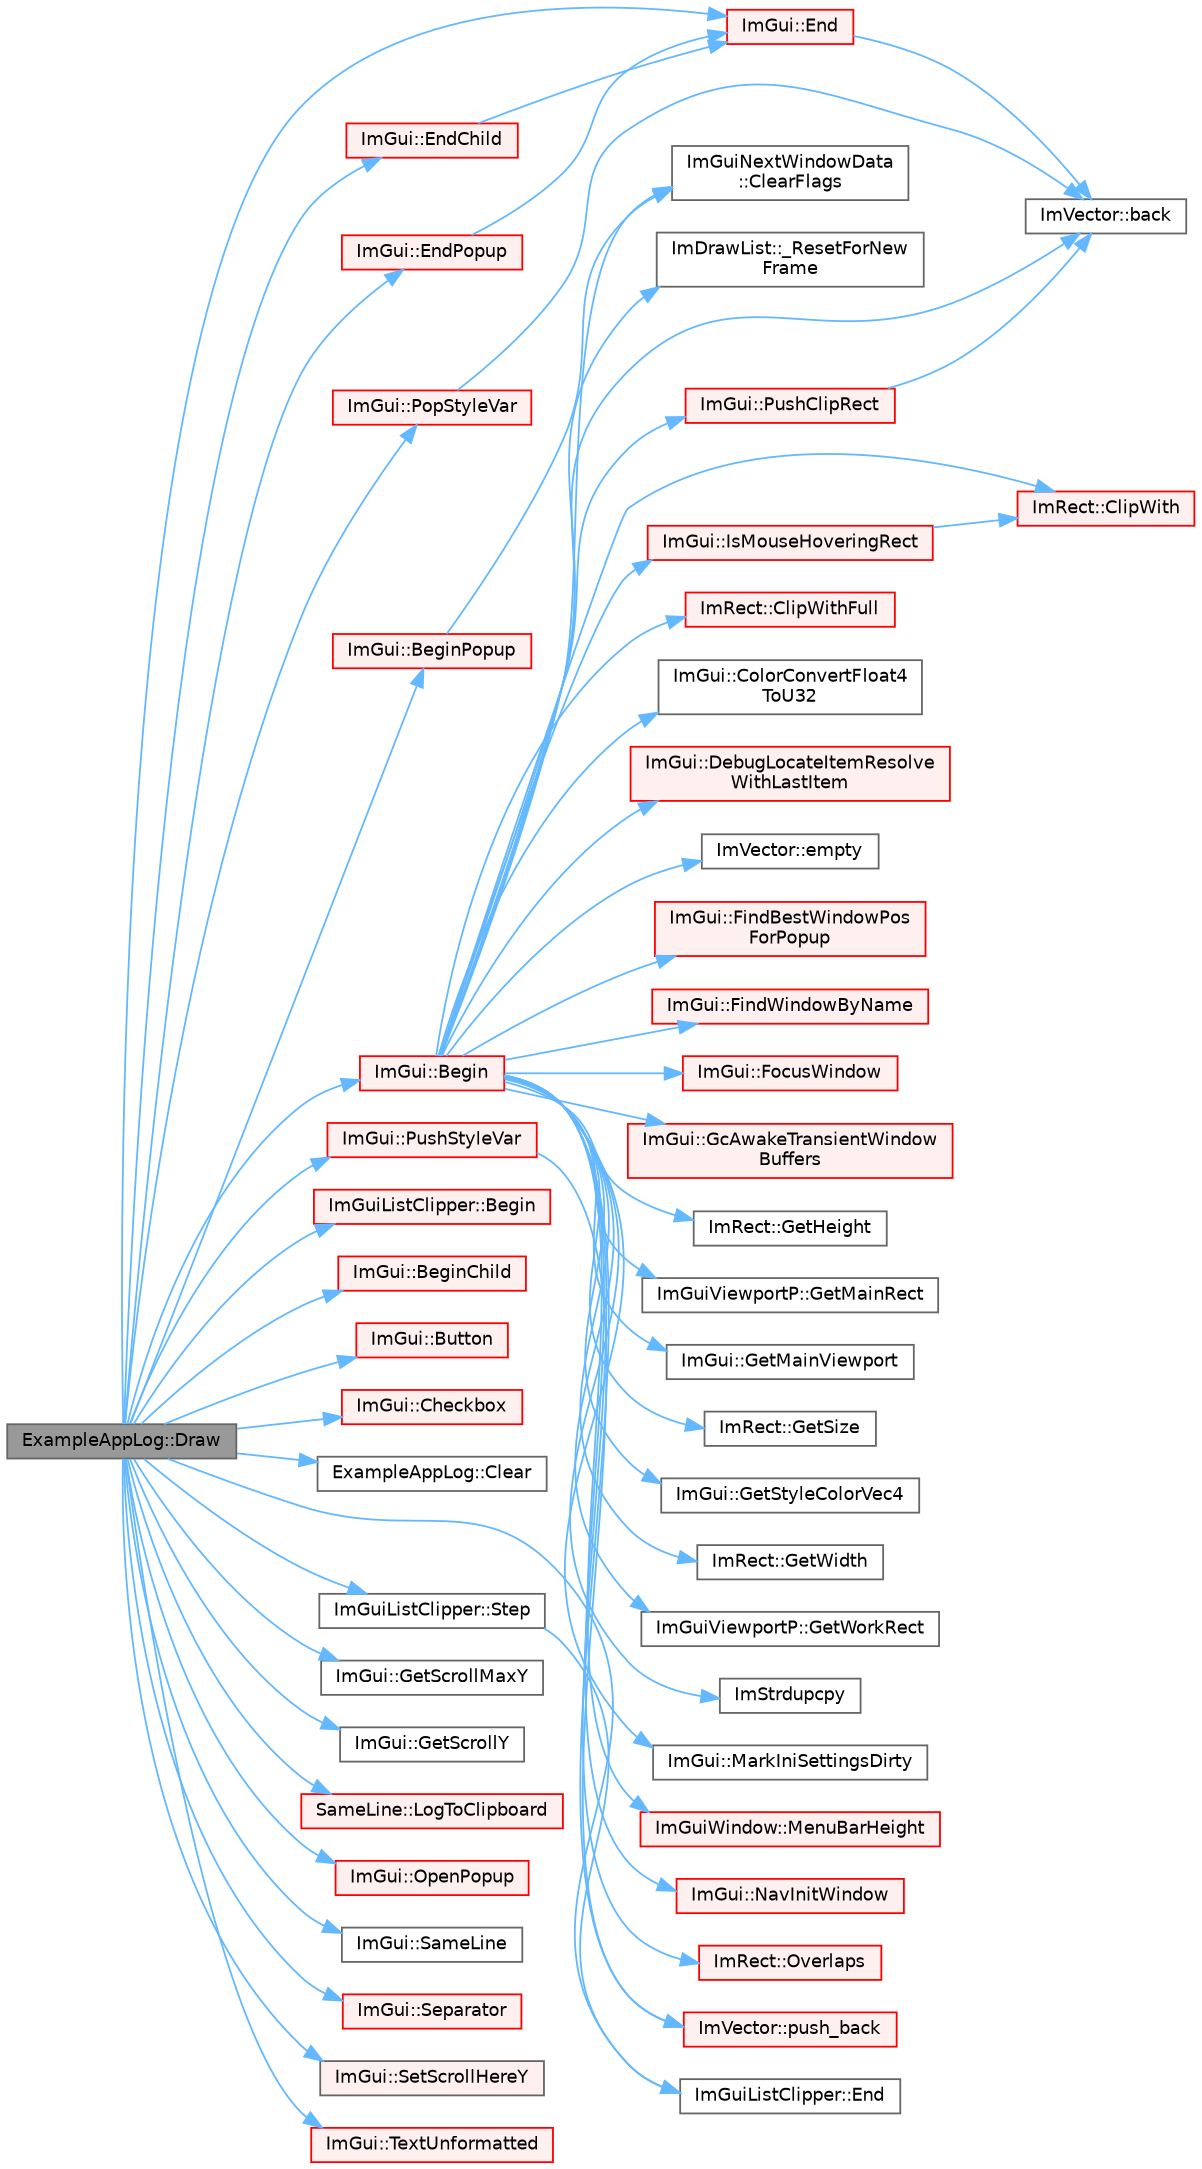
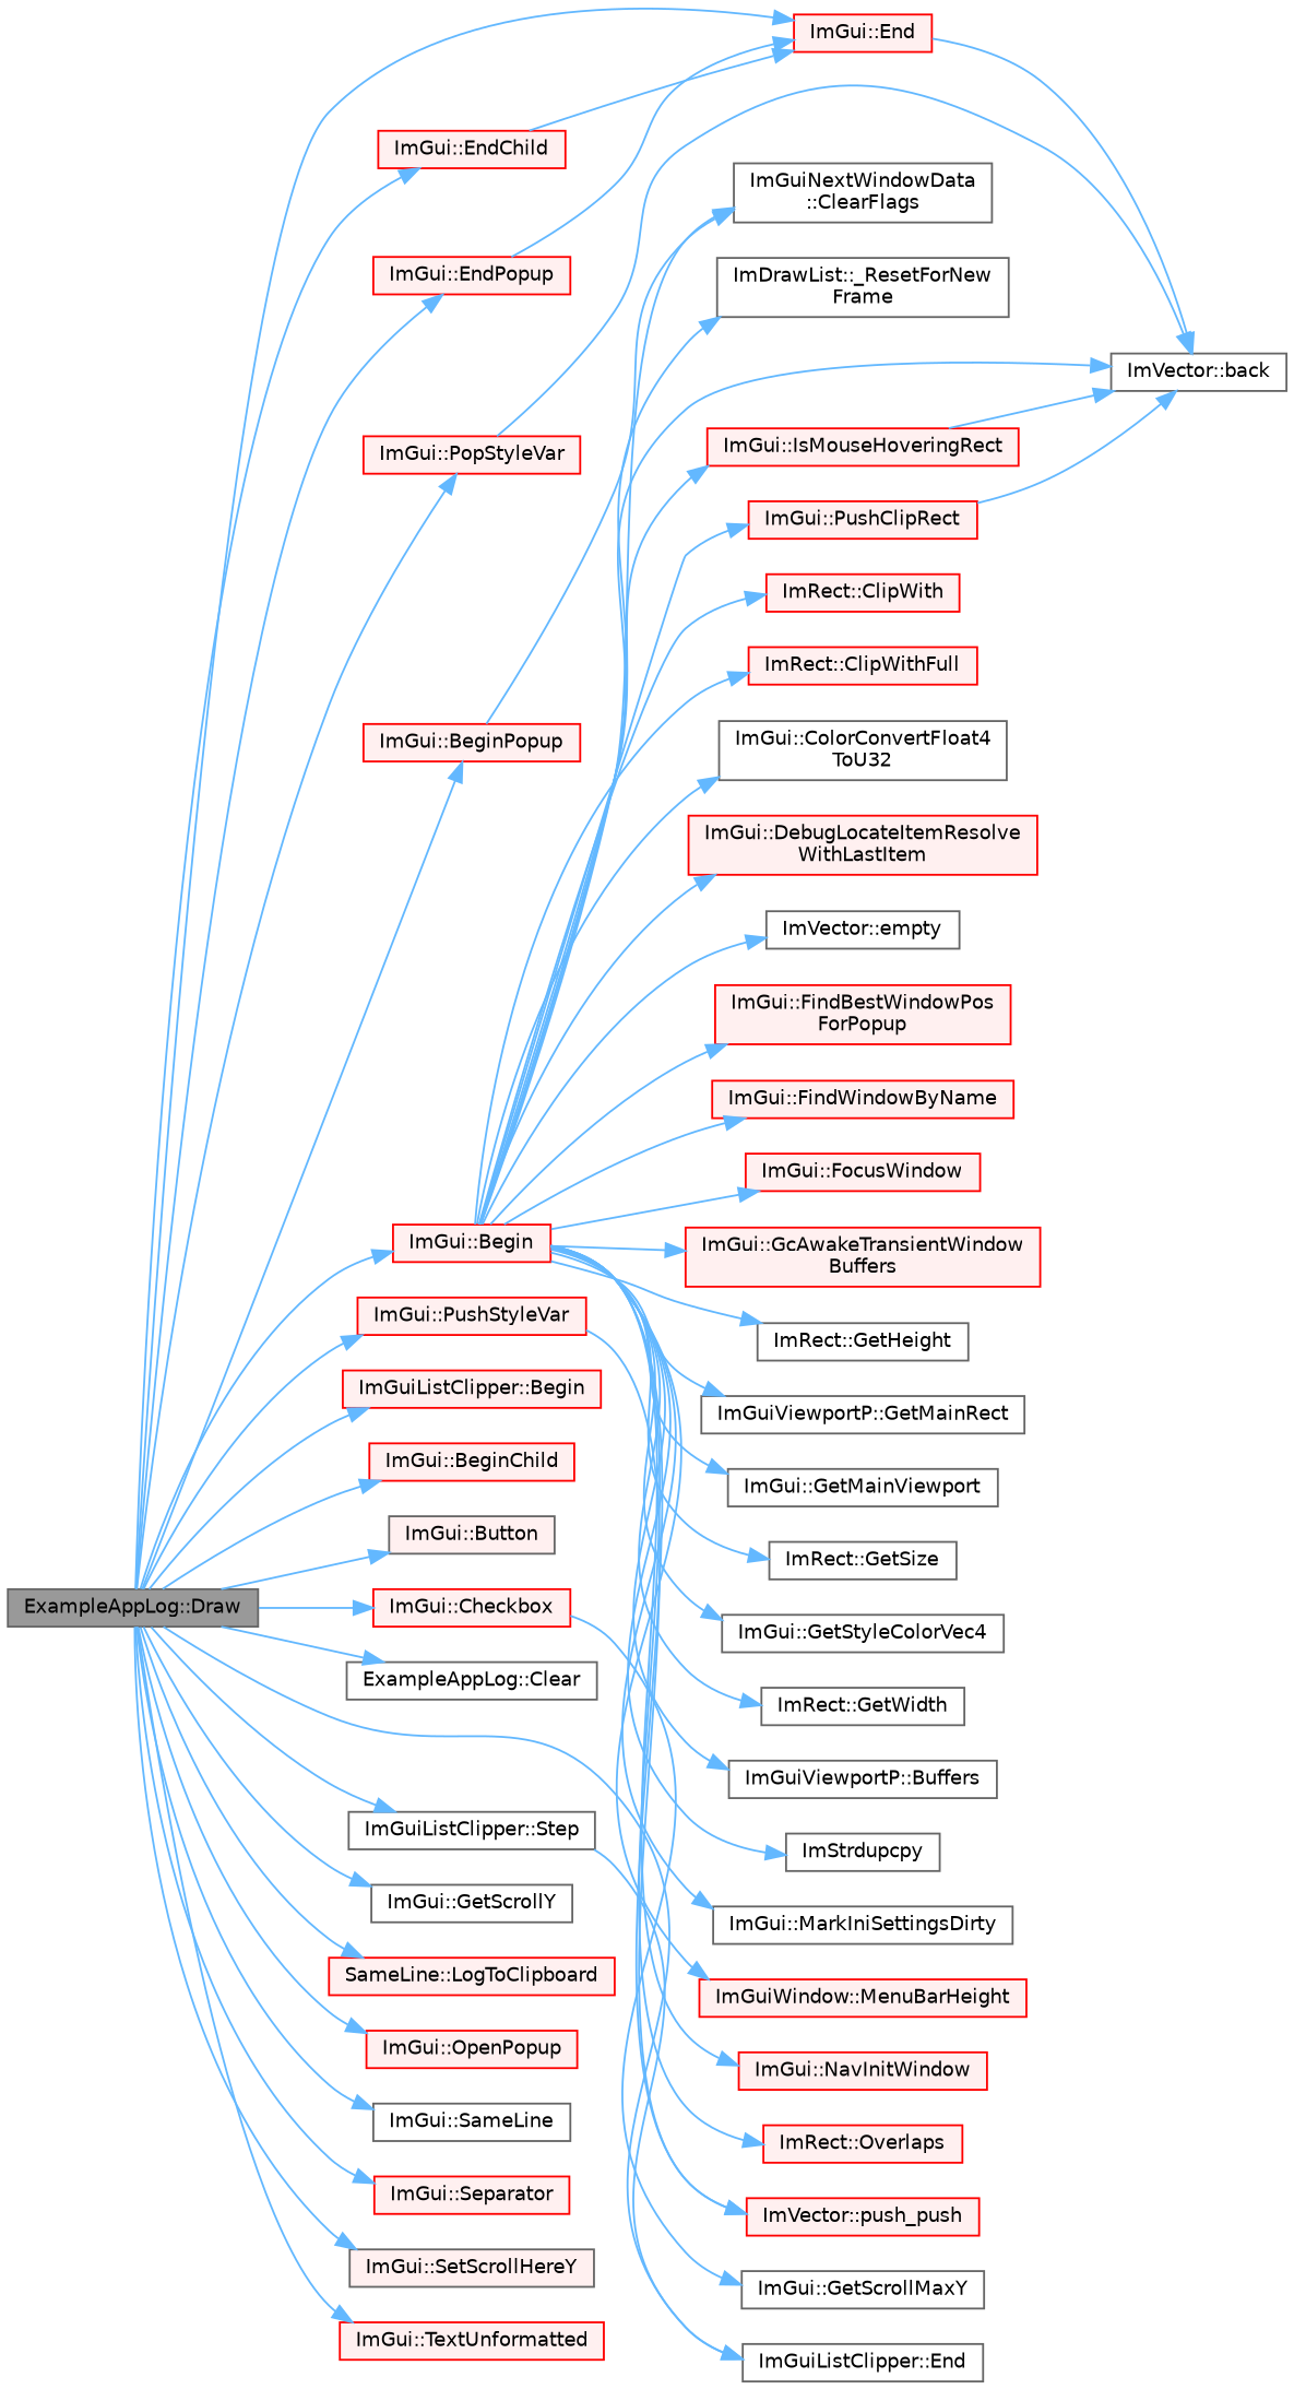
  digraph {
    rankdir=LR
    node [color=red fillcolor="#FFF0F0" fontname=Helvetica fontsize=10 shape=box style=filled]
    edge [color=steelblue1 fontname=Helvetica fontsize=10 labelfontname=Helvetica labelfontsize=10 style=solid]
    n1 [color=gray40 fillcolor=grey60 fontcolor=black height=0.2 label="ExampleAppLog::Draw" width=0.4]
    n2 [height=0.2 label="ImGui::Begin" width=0.4]
    n3 [height=0.2 label="ImGuiListClipper::Begin" width=0.4]
    n4 [height=0.2 label="ImGui::BeginChild" width=0.4]
    n5 [height=0.2 label="ImGui::BeginPopup" width=0.4]
-   n6 [height=0.2 label="ImGui::Button" width=0.4]
+   n6 [color=grey40 height=0.2 label="ImGui::Button" width=0.4]
    n7 [height=0.2 label="ImGui::Checkbox" width=0.4]
    n8 [color=grey40 fillcolor=white height=0.2 label="ExampleAppLog::Clear" width=0.4]
    n9 [height=0.2 label="ImGui::End" width=0.4]
    n10 [color=grey40 fillcolor=white height=0.2 label="ImGuiListClipper::End" width=0.4]
    n11 [height=0.2 label="ImGui::EndChild" width=0.4]
    n12 [height=0.2 label="ImGui::EndPopup" width=0.4]
    n13 [color=grey40 fillcolor=white height=0.2 label="ImGui::GetScrollMaxY" width=0.4]
    n14 [color=grey40 fillcolor=white height=0.2 label="ImGui::GetScrollY" width=0.4]
    n15 [height=0.2 label="SameLine::LogToClipboard" width=0.4]
    n16 [height=0.2 label="ImGui::OpenPopup" width=0.4]
    n17 [height=0.2 label="ImGui::PopStyleVar" width=0.4]
    n18 [height=0.2 label="ImGui::PushStyleVar" width=0.4]
    n19 [color=grey40 fillcolor=white height=0.2 label="ImGui::SameLine" width=0.4]
    n20 [height=0.2 label="ImGui::Separator" width=0.4]
    n21 [color=grey40 height=0.2 label="ImGui::SetScrollHereY" width=0.4]
    n22 [color=grey40 fillcolor=white height=0.2 label="ImGuiListClipper::Step" width=0.4]
    n23 [height=0.2 label="ImGui::TextUnformatted" width=0.4]
    n24 [color=grey40 fillcolor=white height=0.2 label="ImDrawList::_ResetForNew\lFrame" width=0.4]
    n25 [color=grey40 fillcolor=white height=0.2 label="ImVector::back" width=0.4]
    n26 [color=grey40 fillcolor=white height=0.2 label="ImGuiNextWindowData\l::ClearFlags" width=0.4]
    n27 [height=0.2 label="ImRect::ClipWith" width=0.4]
    n28 [height=0.2 label="ImRect::ClipWithFull" width=0.4]
    n29 [color=grey40 fillcolor=white height=0.2 label="ImGui::ColorConvertFloat4\lToU32" width=0.4]
    n30 [height=0.2 label="ImGui::DebugLocateItemResolve\lWithLastItem" width=0.4]
    n31 [color=grey40 fillcolor=white height=0.2 label="ImVector::empty" width=0.4]
    n32 [height=0.2 label="ImGui::FindBestWindowPos\lForPopup" width=0.4]
    n33 [height=0.2 label="ImGui::FindWindowByName" width=0.4]
    n34 [height=0.2 label="ImGui::FocusWindow" width=0.4]
    n35 [height=0.2 label="ImGui::GcAwakeTransientWindow\lBuffers" width=0.4]
    n36 [color=grey40 fillcolor=white height=0.2 label="ImRect::GetHeight" width=0.4]
    n37 [color=grey40 fillcolor=white height=0.2 label="ImGuiViewportP::GetMainRect" width=0.4]
    n38 [color=grey40 fillcolor=white height=0.2 label="ImGui::GetMainViewport" width=0.4]
    n39 [color=grey40 fillcolor=white height=0.2 label="ImRect::GetSize" width=0.4]
    n40 [color=grey40 fillcolor=white height=0.2 label="ImGui::GetStyleColorVec4" width=0.4]
    n41 [color=grey40 fillcolor=white height=0.2 label="ImRect::GetWidth" width=0.4]
-   n42 [color=grey40 fillcolor=white height=0.2 label="ImGuiViewportP::GetWorkRect" width=0.4]
+   n42 [color=grey40 fillcolor=white height=0.2 label="ImGuiViewportP::Buffers" width=0.4]
    n43 [color=grey40 fillcolor=white height=0.2 label=ImStrdupcpy width=0.4]
    n44 [height=0.2 label="ImGui::IsMouseHoveringRect" width=0.4]
    n45 [color=grey40 fillcolor=white height=0.2 label="ImGui::MarkIniSettingsDirty" width=0.4]
    n46 [height=0.2 label="ImGuiWindow::MenuBarHeight" width=0.4]
    n47 [height=0.2 label="ImGui::NavInitWindow" width=0.4]
    n48 [height=0.2 label="ImRect::Overlaps" width=0.4]
-   n49 [height=0.2 label="ImVector::push_back" width=0.4]
+   n49 [height=0.2 label="ImVector::push_push" width=0.4]
    n50 [height=0.2 label="ImGui::PushClipRect" width=0.4]
    n1 -> n2
    n1 -> n3
    n1 -> n4
    n1 -> n5
    n1 -> n6
    n1 -> n7
    n1 -> n8
    n1 -> n9
    n1 -> n10
    n1 -> n11
    n1 -> n12
-   n1 -> n13
+   n7 -> n13
    n1 -> n14
    n1 -> n15
    n1 -> n16
    n1 -> n17
    n1 -> n18
    n1 -> n19
    n1 -> n20
    n1 -> n21
    n1 -> n22
    n1 -> n23
    n2 -> n24
    n2 -> n25
    n2 -> n26
    n2 -> n27
    n2 -> n28
    n2 -> n29
    n2 -> n30
    n2 -> n31
    n2 -> n32
    n2 -> n33
    n2 -> n34
    n2 -> n35
    n2 -> n36
    n2 -> n37
    n2 -> n38
    n2 -> n39
    n2 -> n40
    n2 -> n41
    n2 -> n42
    n2 -> n43
    n2 -> n44
    n2 -> n45
    n2 -> n46
    n2 -> n47
    n2 -> n48
    n2 -> n49
    n2 -> n50
    n5 -> n26
    n9 -> n25
    n11 -> n9
    n12 -> n9
    n17 -> n25
    n18 -> n49
    n22 -> n10
-   n44 -> n27
+   n44 -> n25
    n50 -> n25
  }
